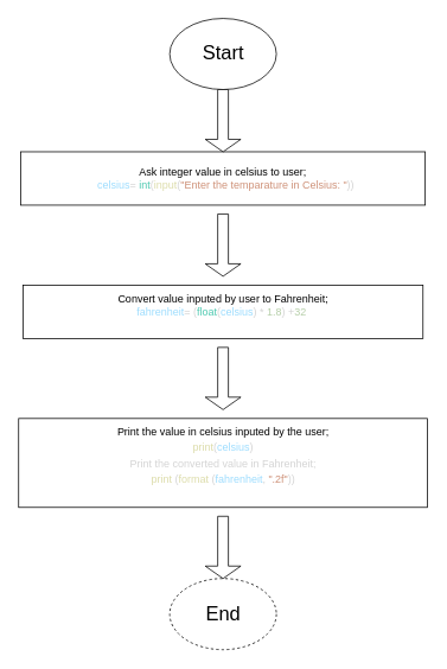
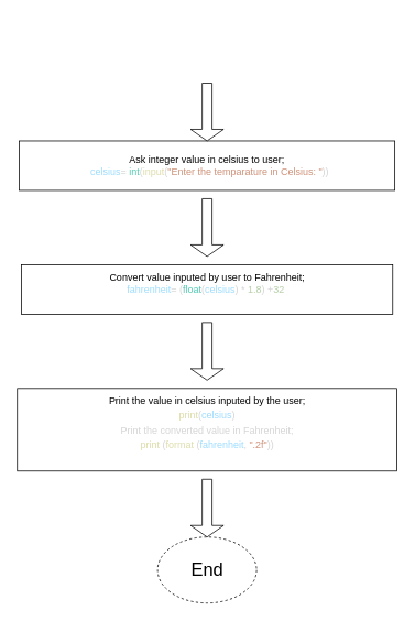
  <mxCell id="0" />
  <mxCell id="1" parent="0" />
  <mxCell id="2" value="Ask integer value in celsius to user;&lt;br&gt;&amp;nbsp;&lt;span style=&quot;color: rgb(212, 212, 212);&quot;&gt;    &lt;/span&gt;&lt;span style=&quot;color: rgb(156, 220, 254);&quot;&gt;celsius&lt;/span&gt;&lt;span style=&quot;color: rgb(212, 212, 212);&quot;&gt;= &lt;/span&gt;&lt;span style=&quot;color: rgb(78, 201, 176);&quot;&gt;int&lt;/span&gt;&lt;span style=&quot;color: rgb(212, 212, 212);&quot;&gt;(&lt;/span&gt;&lt;span style=&quot;color: rgb(220, 220, 170);&quot;&gt;input&lt;/span&gt;&lt;span style=&quot;color: rgb(212, 212, 212);&quot;&gt;(&lt;/span&gt;&lt;span style=&quot;color: rgb(206, 145, 120);&quot;&gt;&quot;Enter the temparature in Celsius: &quot;&lt;/span&gt;&lt;span style=&quot;color: rgb(212, 212, 212);&quot;&gt;))&lt;/span&gt;&lt;div style=&quot;color: rgb(212, 212, 212); background-color: rgb(30, 30, 30); font-family: Menlo, Monaco, &amp;quot;Courier New&amp;quot;, monospace; line-height: 18px;&quot;&gt;&lt;div&gt;&lt;/div&gt;&lt;/div&gt;" style="rounded=0;whiteSpace=wrap;html=1;" parent="1" vertex="1"><mxGeometry x="23" y="170" width="455" height="60" as="geometry" /></mxCell>
  <mxCell id="3" value="Convert value inputed by user to Fahrenheit;&lt;br&gt;&lt;span style=&quot;color: rgb(156, 220, 254);&quot;&gt;fahrenheit&lt;/span&gt;&lt;span style=&quot;color: rgb(212, 212, 212);&quot;&gt;= (&lt;/span&gt;&lt;span style=&quot;color: rgb(78, 201, 176);&quot;&gt;float&lt;/span&gt;&lt;span style=&quot;color: rgb(212, 212, 212);&quot;&gt;(&lt;/span&gt;&lt;span style=&quot;color: rgb(156, 220, 254);&quot;&gt;celsius&lt;/span&gt;&lt;span style=&quot;color: rgb(212, 212, 212);&quot;&gt;) * &lt;/span&gt;&lt;span style=&quot;color: rgb(181, 206, 168);&quot;&gt;1.8&lt;/span&gt;&lt;span style=&quot;color: rgb(212, 212, 212);&quot;&gt;) +&lt;/span&gt;&lt;span style=&quot;color: rgb(181, 206, 168);&quot;&gt;32&lt;/span&gt;&amp;nbsp;&lt;br&gt;&lt;br&gt;&lt;div style=&quot;color: rgb(212, 212, 212); background-color: rgb(30, 30, 30); font-family: Menlo, Monaco, &amp;quot;Courier New&amp;quot;, monospace; line-height: 18px;&quot;&gt;&lt;div&gt;&lt;/div&gt;&lt;/div&gt;" style="rounded=0;whiteSpace=wrap;html=1;" parent="1" vertex="1"><mxGeometry x="25.5" y="320" width="450" height="60" as="geometry" /></mxCell>
  <mxCell id="4" value="Print the value in celsius inputed by the user;&lt;br&gt;&lt;div style=&quot;color: rgb(212, 212, 212); line-height: 18px;&quot;&gt;&lt;div style=&quot;&quot;&gt;    &lt;span style=&quot;color: rgb(220, 220, 170);&quot;&gt;print&lt;/span&gt;(&lt;span style=&quot;color: rgb(156, 220, 254);&quot;&gt;celsius&lt;/span&gt;)&lt;/div&gt;&lt;div style=&quot;&quot;&gt;Print the converted value in Fahrenheit;&lt;/div&gt;&lt;div style=&quot;&quot;&gt;&lt;div style=&quot;line-height: 18px;&quot;&gt;&lt;div style=&quot;&quot;&gt;    &lt;span style=&quot;color: rgb(220, 220, 170);&quot;&gt;print&lt;/span&gt; (&lt;span style=&quot;color: rgb(220, 220, 170);&quot;&gt;format&lt;/span&gt; (&lt;span style=&quot;color: rgb(156, 220, 254);&quot;&gt;fahrenheit&lt;/span&gt;, &lt;span style=&quot;color: rgb(206, 145, 120);&quot;&gt;&quot;.2f&quot;&lt;/span&gt;))&lt;/div&gt;&lt;div style=&quot;&quot;&gt;&lt;/div&gt;&lt;/div&gt;&lt;/div&gt;&lt;div style=&quot;&quot;&gt;&lt;/div&gt;&lt;/div&gt;&lt;br&gt;&lt;div style=&quot;color: rgb(212, 212, 212); background-color: rgb(30, 30, 30); font-family: Menlo, Monaco, &amp;quot;Courier New&amp;quot;, monospace; line-height: 18px;&quot;&gt;&lt;div&gt;&lt;/div&gt;&lt;/div&gt;" style="rounded=0;whiteSpace=wrap;html=1;" parent="1" vertex="1"><mxGeometry x="20.5" y="470" width="460" height="100" as="geometry" /></mxCell>
  <mxCell id="5" value="" style="shape=singleArrow;direction=south;whiteSpace=wrap;html=1;labelBackgroundColor=none;fontFamily=Helvetica;" parent="1" vertex="1"><mxGeometry x="230.5" y="240" width="40" height="70" as="geometry" /></mxCell>
  <mxCell id="6" value="" style="shape=singleArrow;direction=south;whiteSpace=wrap;html=1;labelBackgroundColor=none;fontFamily=Helvetica;" parent="1" vertex="1"><mxGeometry x="230.5" y="390" width="40" height="70" as="geometry" /></mxCell>
- <mxCell id="7" value="&lt;font style=&quot;font-size: 22px;&quot;&gt;Start&lt;/font&gt;" style="ellipse;whiteSpace=wrap;html=1;labelBackgroundColor=none;fontFamily=Helvetica;" parent="1" vertex="1"><mxGeometry x="190.5" width="120" height="80" as="geometry" y="20" /></mxCell>
  <mxCell id="8" value="" style="shape=singleArrow;direction=south;whiteSpace=wrap;html=1;labelBackgroundColor=none;fontFamily=Helvetica;" parent="1" vertex="1"><mxGeometry x="230.5" y="100" width="40" height="70" as="geometry" /></mxCell>
  <mxCell id="9" value="End" style="ellipse;whiteSpace=wrap;html=1;labelBackgroundColor=none;fontFamily=Helvetica;fontSize=22;dashed=1;" parent="1" vertex="1"><mxGeometry x="190.5" y="650" width="120" height="80" as="geometry" /></mxCell>
  <mxCell id="10" value="" style="shape=singleArrow;direction=south;whiteSpace=wrap;html=1;labelBackgroundColor=none;fontFamily=Helvetica;" parent="1" vertex="1"><mxGeometry x="230.5" y="580" width="40" height="70" as="geometry" /></mxCell>
